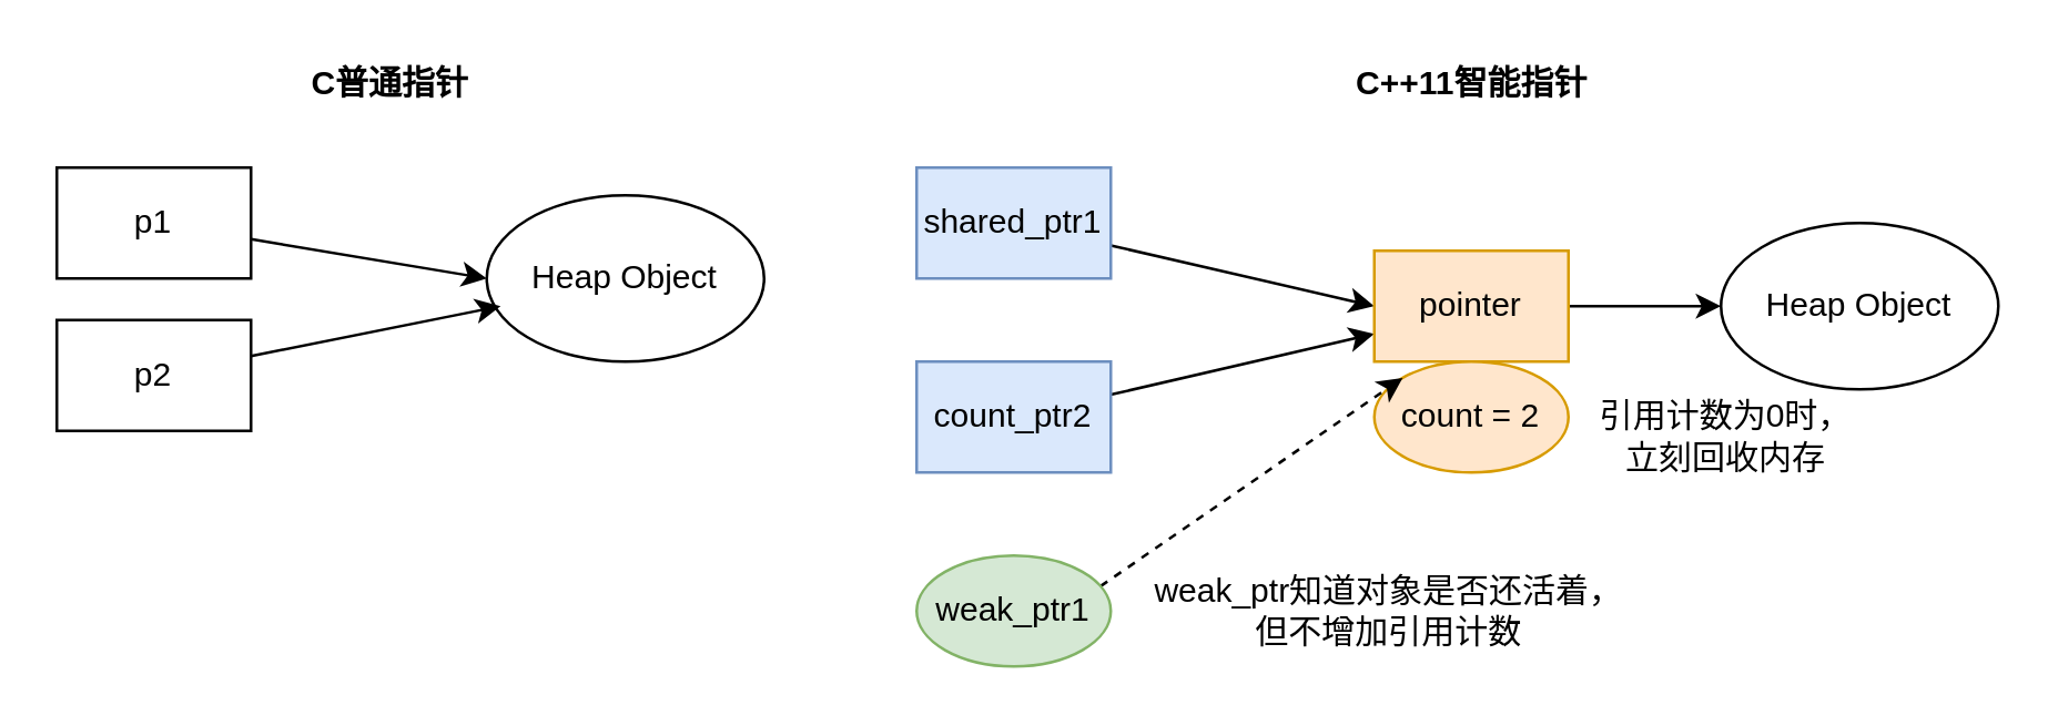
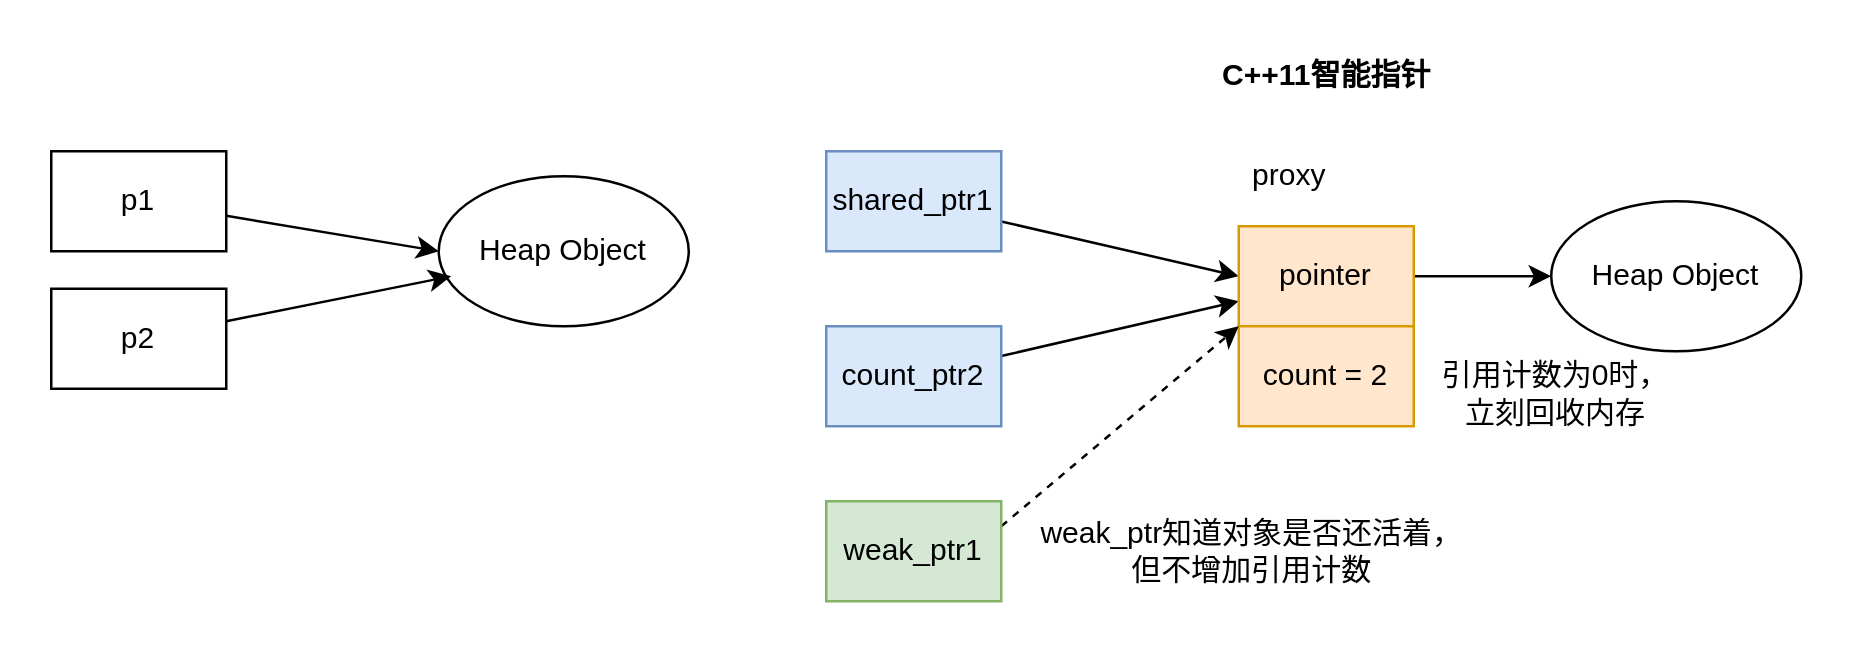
  <mxCell id="0" />
  <mxCell id="1" parent="0" />
  <mxCell id="2" value="&lt;b&gt;C++11智能指针&lt;/b&gt;" style="text;html=1;align=center;verticalAlign=middle;resizable=0;points=[];autosize=1;" parent="1" vertex="1"><mxGeometry x="480" y="20" width="100" height="20" as="geometry" /></mxCell>
- <mxCell id="3" value="&lt;b&gt;C普通指针&lt;/b&gt;" style="text;html=1;align=center;verticalAlign=middle;resizable=0;points=[];autosize=1;" parent="1" vertex="1"><mxGeometry x="105" y="20" width="70" height="20" as="geometry" /></mxCell>
  <mxCell id="4" value="Heap Object" style="ellipse;whiteSpace=wrap;html=1;" parent="1" vertex="1"><mxGeometry x="175" y="70" width="100" height="60" as="geometry" /></mxCell>
  <mxCell id="5" style="rounded=0;orthogonalLoop=1;jettySize=auto;html=1;entryX=0;entryY=0.5;entryDx=0;entryDy=0;" parent="1" source="6" target="4" edge="1"><mxGeometry relative="1" as="geometry" /></mxCell>
  <mxCell id="6" value="p1" style="rounded=0;whiteSpace=wrap;html=1;" parent="1" vertex="1"><mxGeometry x="20" y="60" width="70" height="40" as="geometry" /></mxCell>
  <mxCell id="7" style="edgeStyle=none;rounded=0;orthogonalLoop=1;jettySize=auto;html=1;" parent="1" source="8" edge="1"><mxGeometry relative="1" as="geometry"><mxPoint x="180" y="110" as="targetPoint" /></mxGeometry></mxCell>
  <mxCell id="8" value="p2" style="rounded=0;whiteSpace=wrap;html=1;" parent="1" vertex="1"><mxGeometry x="20" y="115" width="70" height="40" as="geometry" /></mxCell>
  <mxCell id="9" value="Heap Object" style="ellipse;whiteSpace=wrap;html=1;" parent="1" vertex="1"><mxGeometry x="620" y="80" width="100" height="60" as="geometry" /></mxCell>
  <mxCell id="10" style="rounded=0;orthogonalLoop=1;jettySize=auto;html=1;entryX=0;entryY=0.5;entryDx=0;entryDy=0;" parent="1" source="11" target="15" edge="1"><mxGeometry relative="1" as="geometry"><mxPoint x="490" y="100" as="targetPoint" /></mxGeometry></mxCell>
  <mxCell id="11" value="shared_ptr1" style="rounded=0;whiteSpace=wrap;html=1;fillColor=#dae8fc;strokeColor=#6c8ebf;" parent="1" vertex="1"><mxGeometry x="330" y="60" width="70" height="40" as="geometry" /></mxCell>
  <mxCell id="12" style="edgeStyle=none;rounded=0;orthogonalLoop=1;jettySize=auto;html=1;entryX=0;entryY=0.75;entryDx=0;entryDy=0;" parent="1" source="13" target="15" edge="1"><mxGeometry relative="1" as="geometry"><mxPoint x="490" y="110" as="targetPoint" /></mxGeometry></mxCell>
  <mxCell id="13" value="count_ptr2" style="rounded=0;whiteSpace=wrap;html=1;fillColor=#dae8fc;strokeColor=#6c8ebf;" parent="1" vertex="1"><mxGeometry x="330" y="130" width="70" height="40" as="geometry" /></mxCell>
  <mxCell id="14" style="edgeStyle=none;rounded=0;orthogonalLoop=1;jettySize=auto;html=1;entryX=0;entryY=0.5;entryDx=0;entryDy=0;" parent="1" source="15" target="9" edge="1"><mxGeometry relative="1" as="geometry" /></mxCell>
  <mxCell id="15" value="pointer" style="rounded=0;whiteSpace=wrap;html=1;fillColor=#ffe6cc;strokeColor=#d79b00;" parent="1" vertex="1"><mxGeometry x="495" y="90" width="70" height="40" as="geometry" /></mxCell>
- <mxCell id="16" value="count = 2" style="ellipse;whiteSpace=wrap;html=1;fillColor=#ffe6cc;strokeColor=#d79b00;" parent="1" vertex="1"><mxGeometry x="495" y="130" width="70" height="40" as="geometry" /></mxCell>
+ <mxCell id="16" value="count = 2" style="rounded=0;whiteSpace=wrap;html=1;fillColor=#ffe6cc;strokeColor=#d79b00;" parent="1" vertex="1"><mxGeometry x="495" y="130" width="70" height="40" as="geometry" /></mxCell>
  <mxCell id="17" style="edgeStyle=none;rounded=0;orthogonalLoop=1;jettySize=auto;html=1;entryX=0;entryY=0;entryDx=0;entryDy=0;dashed=1;exitX=1;exitY=0.25;exitDx=0;exitDy=0;" parent="1" source="18" target="16" edge="1"><mxGeometry relative="1" as="geometry" /></mxCell>
- <mxCell id="18" value="weak_ptr1" style="ellipse;whiteSpace=wrap;html=1;fillColor=#d5e8d4;strokeColor=#82b366;" parent="1" vertex="1"><mxGeometry x="330" y="200" width="70" height="40" as="geometry" /></mxCell>
+ <mxCell id="18" value="weak_ptr1" style="rounded=0;whiteSpace=wrap;html=1;fillColor=#d5e8d4;strokeColor=#82b366;" parent="1" vertex="1"><mxGeometry x="330" y="200" width="70" height="40" as="geometry" /></mxCell>
  <mxCell id="19" value="weak_ptr知道对象是否还活着，&lt;br&gt;但不增加引用计数" style="text;html=1;align=center;verticalAlign=middle;resizable=0;points=[];autosize=1;" parent="1" vertex="1"><mxGeometry x="410" y="205" width="180" height="30" as="geometry" /></mxCell>
  <mxCell id="20" value="引用计数为0时，立刻回收内存" style="text;html=1;strokeColor=none;fillColor=none;align=center;verticalAlign=middle;whiteSpace=wrap;rounded=0;" parent="1" vertex="1"><mxGeometry x="572" y="147" width="100" height="20" as="geometry" /></mxCell>
+ <mxCell id="21" value="proxy" style="text;html=1;align=center;verticalAlign=middle;resizable=0;points=[];autosize=1;" parent="1" vertex="1"><mxGeometry x="495" y="60" width="40" height="20" as="geometry" /></mxCell>
